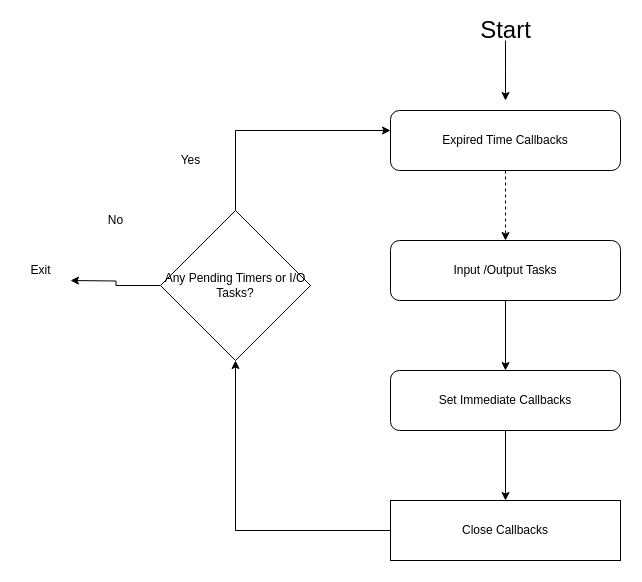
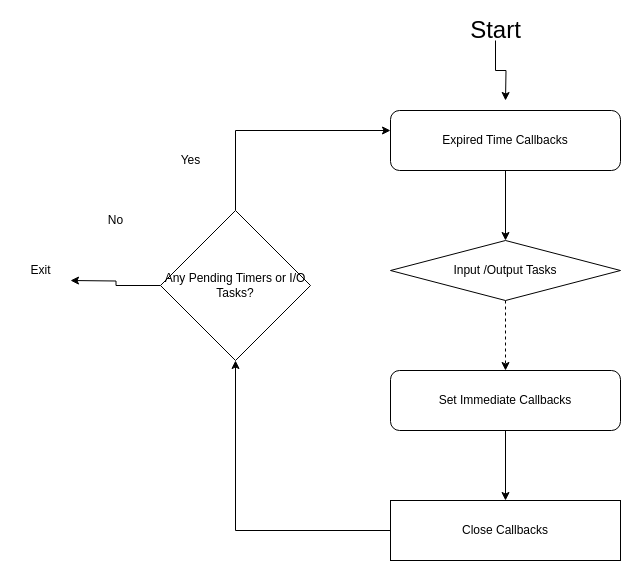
  <mxCell id="0" />
  <mxCell id="1" parent="0" />
- <mxCell id="2" style="edgeStyle=orthogonalEdgeStyle;rounded=0;orthogonalLoop=1;jettySize=auto;html=1;entryX=0.5;entryY=0;entryDx=0;entryDy=0;dashed=1;" edge="1" parent="1" source="3" target="7"><mxGeometry relative="1" as="geometry" /></mxCell>
+ <mxCell id="2" style="edgeStyle=orthogonalEdgeStyle;rounded=0;orthogonalLoop=1;jettySize=auto;html=1;entryX=0.5;entryY=0;entryDx=0;entryDy=0;" edge="1" parent="1" source="3" target="7"><mxGeometry relative="1" as="geometry" /></mxCell>
  <mxCell id="3" value="Expired Time Callbacks" style="rounded=1;whiteSpace=wrap;html=1;" vertex="1" parent="1"><mxGeometry x="390" y="110" width="230" height="60" as="geometry" /></mxCell>
  <mxCell id="4" style="edgeStyle=orthogonalEdgeStyle;rounded=0;orthogonalLoop=1;jettySize=auto;html=1;" edge="1" parent="1" source="5"><mxGeometry relative="1" as="geometry"><mxPoint x="505" y="100" as="targetPoint" /></mxGeometry></mxCell>
- <mxCell id="5" value="&lt;font style=&quot;font-size: 24px&quot;&gt;Start&lt;/font&gt;" style="text;html=1;align=center;verticalAlign=middle;resizable=0;points=[];autosize=1;" vertex="1" parent="1"><mxGeometry x="470" y="20" width="70" height="20" as="geometry" /></mxCell>
- <mxCell id="6" style="edgeStyle=orthogonalEdgeStyle;rounded=0;orthogonalLoop=1;jettySize=auto;html=1;" edge="1" parent="1" source="7" target="9"><mxGeometry relative="1" as="geometry" /></mxCell>
- <mxCell id="7" value="Input /Output Tasks" style="rounded=1;whiteSpace=wrap;html=1;" vertex="1" parent="1"><mxGeometry x="390" y="240" width="230" height="60" as="geometry" /></mxCell>
+ <mxCell id="5" value="&lt;font style=&quot;font-size: 24px&quot;&gt;Start&lt;/font&gt;" style="text;html=1;align=center;verticalAlign=middle;resizable=0;points=[];autosize=1;" vertex="1" parent="1"><mxGeometry x="460" y="20" width="70" height="20" as="geometry" /></mxCell>
+ <mxCell id="6" style="edgeStyle=orthogonalEdgeStyle;rounded=0;orthogonalLoop=1;jettySize=auto;html=1;dashed=1;" edge="1" parent="1" source="7" target="9"><mxGeometry relative="1" as="geometry" /></mxCell>
+ <mxCell id="7" value="Input /Output Tasks" style="rhombus;whiteSpace=wrap;html=1;" vertex="1" parent="1"><mxGeometry x="390" y="240" width="230" height="60" as="geometry" /></mxCell>
  <mxCell id="8" style="edgeStyle=orthogonalEdgeStyle;rounded=0;orthogonalLoop=1;jettySize=auto;html=1;entryX=0.5;entryY=0;entryDx=0;entryDy=0;" edge="1" parent="1" source="9" target="11"><mxGeometry relative="1" as="geometry" /></mxCell>
  <mxCell id="9" value="Set Immediate Callbacks" style="rounded=1;whiteSpace=wrap;html=1;" vertex="1" parent="1"><mxGeometry x="390" y="370" width="230" height="60" as="geometry" /></mxCell>
  <mxCell id="10" style="edgeStyle=orthogonalEdgeStyle;rounded=0;orthogonalLoop=1;jettySize=auto;html=1;entryX=0.5;entryY=1;entryDx=0;entryDy=0;" edge="1" parent="1" source="11" target="14"><mxGeometry relative="1" as="geometry"><mxPoint x="240" y="530" as="targetPoint" /></mxGeometry></mxCell>
  <mxCell id="11" value="Close Callbacks" style="whiteSpace=wrap;html=1;rounded=0;" vertex="1" parent="1"><mxGeometry x="390" y="500" width="230" height="60" as="geometry" /></mxCell>
  <mxCell id="12" style="edgeStyle=orthogonalEdgeStyle;rounded=0;orthogonalLoop=1;jettySize=auto;html=1;exitX=0.5;exitY=0;exitDx=0;exitDy=0;" edge="1" parent="1" source="14" target="3"><mxGeometry relative="1" as="geometry"><mxPoint x="360" y="140" as="targetPoint" /><Array as="points"><mxPoint x="235" y="130" /></Array></mxGeometry></mxCell>
  <mxCell id="13" style="edgeStyle=orthogonalEdgeStyle;rounded=0;orthogonalLoop=1;jettySize=auto;html=1;" edge="1" parent="1" source="14"><mxGeometry relative="1" as="geometry"><mxPoint x="70" y="280" as="targetPoint" /></mxGeometry></mxCell>
  <mxCell id="14" value="Any Pending Timers or I/O Tasks?" style="rhombus;whiteSpace=wrap;html=1;" vertex="1" parent="1"><mxGeometry x="160" y="210" width="150" height="150" as="geometry" /></mxCell>
  <mxCell id="15" value="Yes" style="text;html=1;align=center;verticalAlign=middle;resizable=0;points=[];autosize=1;" vertex="1" parent="1"><mxGeometry x="170" y="150" width="40" height="20" as="geometry" /></mxCell>
  <mxCell id="16" value="Exit" style="text;html=1;align=center;verticalAlign=middle;resizable=0;points=[];autosize=1;" vertex="1" parent="1"><mxGeometry y="260" width="40" height="20" as="geometry" x="20" /></mxCell>
  <mxCell id="17" value="No" style="text;html=1;align=center;verticalAlign=middle;resizable=0;points=[];autosize=1;" vertex="1" parent="1"><mxGeometry x="100" y="210" width="30" height="20" as="geometry" /></mxCell>
